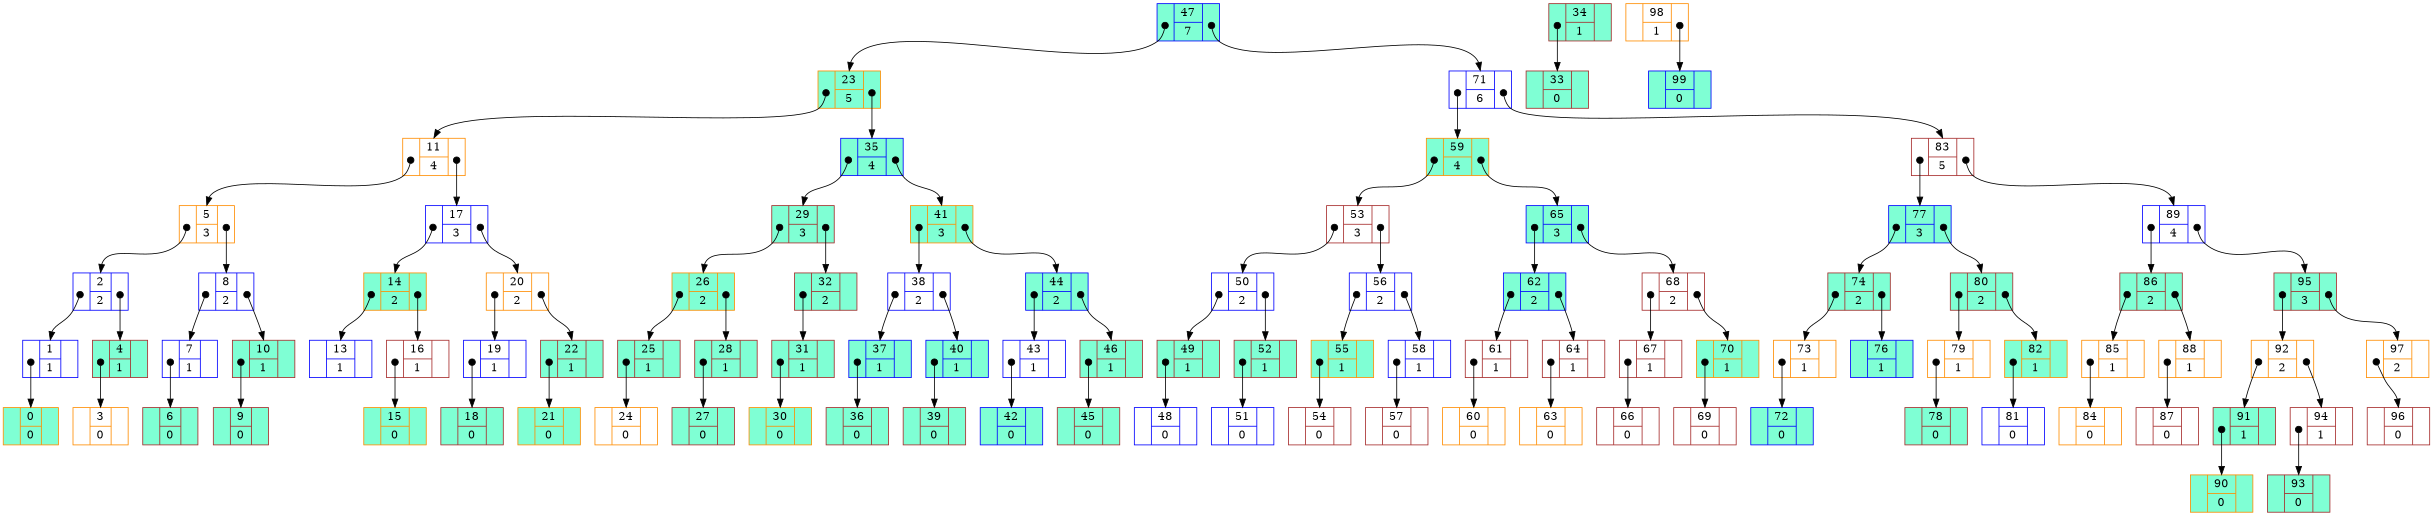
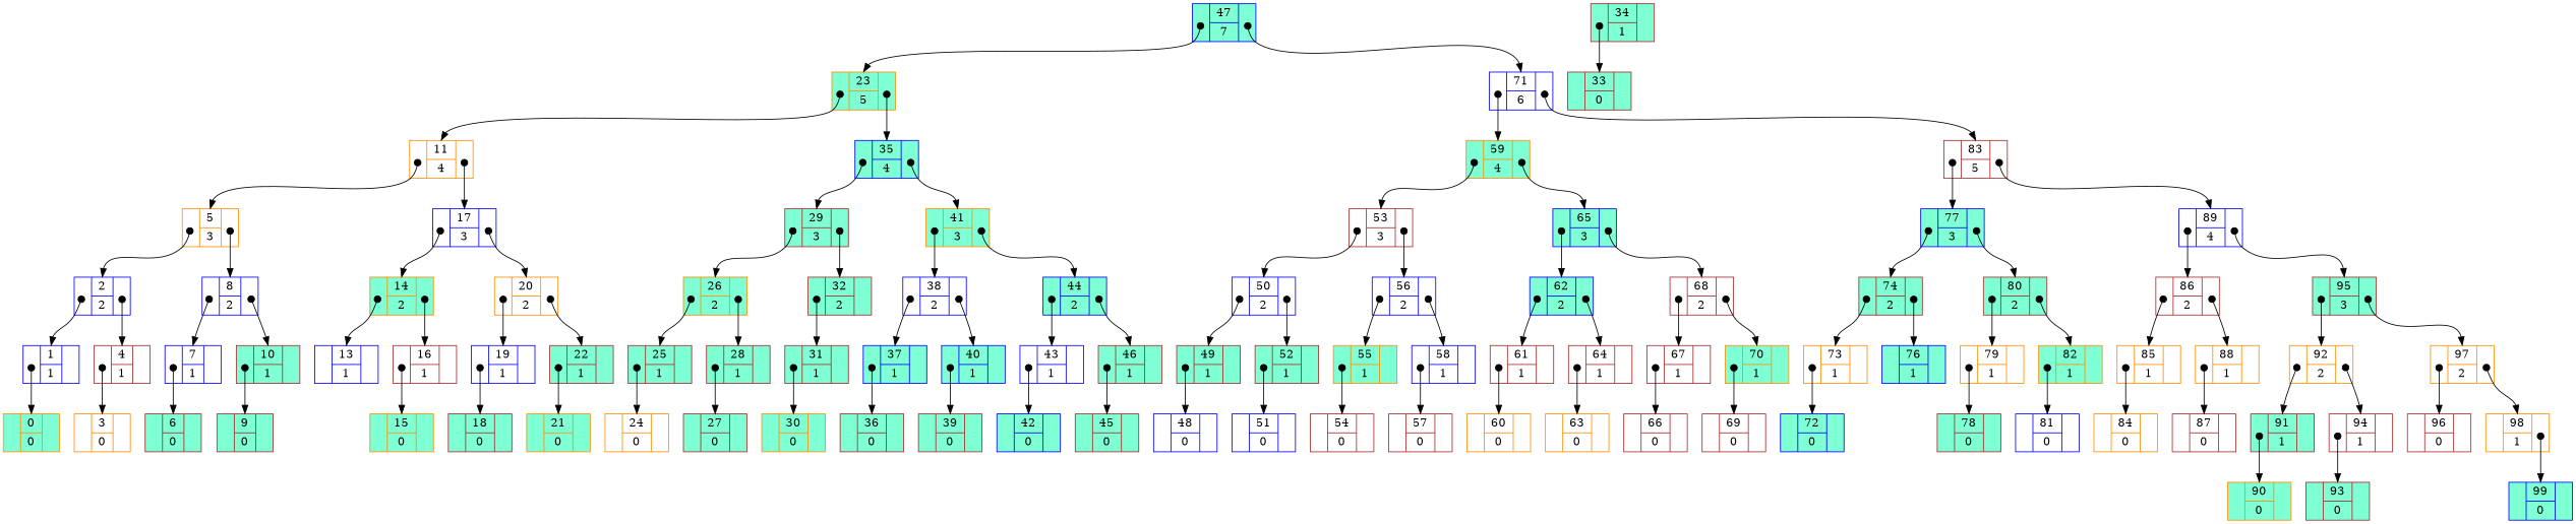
  digraph {
    node [color=brown fillcolor=aquamarine shape=record style=filled]
    edge [arrowtail=dot dir=both headport=value tailclip=false tailport="left:c"]
    n1 [color=blue height=.1 label="<left> |{ <value> 47 | <height> 7 }| <right>"]
    n2 [color=darkorange height=.1 label="<left> |{ <value> 23 | <height> 5 }| <right>"]
    n3 [color=blue fillcolor=white height=.1 label="<left> |{ <value> 71 | <height> 6 }| <right>"]
    n4 [color=darkorange fillcolor=white height=.1 label="<left> |{ <value> 11 | <height> 4 }| <right>"]
    n5 [color=blue height=.1 label="<left> |{ <value> 35 | <height> 4 }| <right>"]
    n6 [color=darkorange height=.1 label="<left> |{ <value> 59 | <height> 4 }| <right>"]
    n7 [fillcolor=white height=.1 label="<left> |{ <value> 83 | <height> 5 }| <right>"]
    n8 [color=darkorange fillcolor=white height=.1 label="<left> |{ <value> 5 | <height> 3 }| <right>"]
    n9 [color=blue fillcolor=white height=.1 label="<left> |{ <value> 17 | <height> 3 }| <right>"]
    n10 [height=.1 label="<left> |{ <value> 29 | <height> 3 }| <right>"]
    n11 [color=darkorange height=.1 label="<left> |{ <value> 41 | <height> 3 }| <right>"]
    n12 [color=blue fillcolor=white height=.1 label="<left> |{ <value> 2 | <height> 2 }| <right>"]
    n13 [color=blue fillcolor=white height=.1 label="<left> |{ <value> 8 | <height> 2 }| <right>"]
    n14 [color=darkorange height=.1 label="<left> |{ <value> 14 | <height> 2 }| <right>"]
    n15 [color=darkorange fillcolor=white height=.1 label="<left> |{ <value> 20 | <height> 2 }| <right>"]
    n16 [color=blue fillcolor=white height=.1 label="<left> |{ <value> 1 | <height> 1 }| <right>"]
-   n17 [height=.1 label="<left> |{ <value> 4 | <height> 1 }| <right>"]
+   n17 [fillcolor=white height=.1 label="<left> |{ <value> 4 | <height> 1 }| <right>"]
    n18 [color=blue fillcolor=white height=.1 label="<left> |{ <value> 7 | <height> 1 }| <right>"]
    n19 [height=.1 label="<left> |{ <value> 10 | <height> 1 }| <right>"]
    n20 [color=darkorange height=.1 label="<left> |{ <value> 0 | <height> 0 }| <right>"]
    n21 [color=darkorange fillcolor=white height=.1 label="<left> |{ <value> 3 | <height> 0 }| <right>"]
    n22 [height=.1 label="<left> |{ <value> 6 | <height> 0 }| <right>"]
    n23 [height=.1 label="<left> |{ <value> 9 | <height> 0 }| <right>"]
    n24 [color=blue fillcolor=white height=.1 label="<left> |{ <value> 13 | <height> 1 }| <right>"]
    n25 [fillcolor=white height=.1 label="<left> |{ <value> 16 | <height> 1 }| <right>"]
    n26 [color=blue fillcolor=white height=.1 label="<left> |{ <value> 19 | <height> 1 }| <right>"]
    n27 [height=.1 label="<left> |{ <value> 22 | <height> 1 }| <right>"]
    n28 [color=darkorange height=.1 label="<left> |{ <value> 15 | <height> 0 }| <right>"]
    n29 [height=.1 label="<left> |{ <value> 18 | <height> 0 }| <right>"]
    n30 [color=darkorange height=.1 label="<left> |{ <value> 21 | <height> 0 }| <right>"]
    n31 [color=darkorange height=.1 label="<left> |{ <value> 26 | <height> 2 }| <right>"]
    n32 [height=.1 label="<left> |{ <value> 32 | <height> 2 }| <right>"]
    n33 [color=blue fillcolor=white height=.1 label="<left> |{ <value> 38 | <height> 2 }| <right>"]
    n34 [color=blue height=.1 label="<left> |{ <value> 44 | <height> 2 }| <right>"]
    n35 [height=.1 label="<left> |{ <value> 25 | <height> 1 }| <right>"]
    n36 [height=.1 label="<left> |{ <value> 28 | <height> 1 }| <right>"]
    n37 [height=.1 label="<left> |{ <value> 31 | <height> 1 }| <right>"]
    n38 [color=darkorange fillcolor=white height=.1 label="<left> |{ <value> 24 | <height> 0 }| <right>"]
    n39 [height=.1 label="<left> |{ <value> 27 | <height> 0 }| <right>"]
    n40 [color=darkorange height=.1 label="<left> |{ <value> 30 | <height> 0 }| <right>"]
    n41 [height=.1 label="<left> |{ <value> 34 | <height> 1 }| <right>"]
    n42 [height=.1 label="<left> |{ <value> 33 | <height> 0 }| <right>"]
    n43 [color=blue height=.1 label="<left> |{ <value> 37 | <height> 1 }| <right>"]
    n44 [color=blue height=.1 label="<left> |{ <value> 40 | <height> 1 }| <right>"]
    n45 [color=blue fillcolor=white height=.1 label="<left> |{ <value> 43 | <height> 1 }| <right>"]
    n46 [height=.1 label="<left> |{ <value> 46 | <height> 1 }| <right>"]
    n47 [height=.1 label="<left> |{ <value> 36 | <height> 0 }| <right>"]
    n48 [height=.1 label="<left> |{ <value> 39 | <height> 0 }| <right>"]
    n49 [color=blue height=.1 label="<left> |{ <value> 42 | <height> 0 }| <right>"]
    n50 [height=.1 label="<left> |{ <value> 45 | <height> 0 }| <right>"]
    n51 [fillcolor=white height=.1 label="<left> |{ <value> 53 | <height> 3 }| <right>"]
    n52 [color=blue height=.1 label="<left> |{ <value> 65 | <height> 3 }| <right>"]
    n53 [color=blue height=.1 label="<left> |{ <value> 77 | <height> 3 }| <right>"]
    n54 [color=blue fillcolor=white height=.1 label="<left> |{ <value> 89 | <height> 4 }| <right>"]
    n55 [color=blue fillcolor=white height=.1 label="<left> |{ <value> 50 | <height> 2 }| <right>"]
    n56 [color=blue fillcolor=white height=.1 label="<left> |{ <value> 56 | <height> 2 }| <right>"]
    n57 [color=blue height=.1 label="<left> |{ <value> 62 | <height> 2 }| <right>"]
    n58 [fillcolor=white height=.1 label="<left> |{ <value> 68 | <height> 2 }| <right>"]
    n59 [height=.1 label="<left> |{ <value> 49 | <height> 1 }| <right>"]
    n60 [height=.1 label="<left> |{ <value> 52 | <height> 1 }| <right>"]
    n61 [color=darkorange height=.1 label="<left> |{ <value> 55 | <height> 1 }| <right>"]
    n62 [color=blue fillcolor=white height=.1 label="<left> |{ <value> 58 | <height> 1 }| <right>"]
    n63 [color=blue fillcolor=white height=.1 label="<left> |{ <value> 48 | <height> 0 }| <right>"]
    n64 [color=blue fillcolor=white height=.1 label="<left> |{ <value> 51 | <height> 0 }| <right>"]
    n65 [fillcolor=white height=.1 label="<left> |{ <value> 54 | <height> 0 }| <right>"]
    n66 [fillcolor=white height=.1 label="<left> |{ <value> 57 | <height> 0 }| <right>"]
    n67 [fillcolor=white height=.1 label="<left> |{ <value> 61 | <height> 1 }| <right>"]
    n68 [fillcolor=white height=.1 label="<left> |{ <value> 64 | <height> 1 }| <right>"]
    n69 [fillcolor=white height=.1 label="<left> |{ <value> 67 | <height> 1 }| <right>"]
    n70 [color=darkorange height=.1 label="<left> |{ <value> 70 | <height> 1 }| <right>"]
    n71 [color=darkorange fillcolor=white height=.1 label="<left> |{ <value> 60 | <height> 0 }| <right>"]
    n72 [color=darkorange fillcolor=white height=.1 label="<left> |{ <value> 63 | <height> 0 }| <right>"]
    n73 [fillcolor=white height=.1 label="<left> |{ <value> 66 | <height> 0 }| <right>"]
    n74 [fillcolor=white height=.1 label="<left> |{ <value> 69 | <height> 0 }| <right>"]
    n75 [height=.1 label="<left> |{ <value> 74 | <height> 2 }| <right>"]
    n76 [height=.1 label="<left> |{ <value> 80 | <height> 2 }| <right>"]
-   n77 [height=.1 label="<left> |{ <value> 86 | <height> 2 }| <right>"]
+   n77 [fillcolor=white height=.1 label="<left> |{ <value> 86 | <height> 2 }| <right>"]
    n78 [height=.1 label="<left> |{ <value> 95 | <height> 3 }| <right>"]
    n79 [color=darkorange fillcolor=white height=.1 label="<left> |{ <value> 73 | <height> 1 }| <right>"]
    n80 [color=blue height=.1 label="<left> |{ <value> 76 | <height> 1 }| <right>"]
    n81 [color=darkorange fillcolor=white height=.1 label="<left> |{ <value> 79 | <height> 1 }| <right>"]
    n82 [color=darkorange height=.1 label="<left> |{ <value> 82 | <height> 1 }| <right>"]
    n83 [color=blue height=.1 label="<left> |{ <value> 72 | <height> 0 }| <right>"]
    n84 [height=.1 label="<left> |{ <value> 78 | <height> 0 }| <right>"]
    n85 [color=blue fillcolor=white height=.1 label="<left> |{ <value> 81 | <height> 0 }| <right>"]
    n86 [color=darkorange fillcolor=white height=.1 label="<left> |{ <value> 85 | <height> 1 }| <right>"]
    n87 [color=darkorange fillcolor=white height=.1 label="<left> |{ <value> 88 | <height> 1 }| <right>"]
    n88 [color=darkorange fillcolor=white height=.1 label="<left> |{ <value> 92 | <height> 2 }| <right>"]
    n89 [color=darkorange fillcolor=white height=.1 label="<left> |{ <value> 97 | <height> 2 }| <right>"]
    n90 [color=darkorange fillcolor=white height=.1 label="<left> |{ <value> 84 | <height> 0 }| <right>"]
    n91 [fillcolor=white height=.1 label="<left> |{ <value> 87 | <height> 0 }| <right>"]
    n92 [height=.1 label="<left> |{ <value> 91 | <height> 1 }| <right>"]
    n93 [fillcolor=white height=.1 label="<left> |{ <value> 94 | <height> 1 }| <right>"]
    n94 [fillcolor=white height=.1 label="<left> |{ <value> 96 | <height> 0 }| <right>"]
    n95 [color=darkorange fillcolor=white height=.1 label="<left> |{ <value> 98 | <height> 1 }| <right>"]
    n96 [color=darkorange height=.1 label="<left> |{ <value> 90 | <height> 0 }| <right>"]
    n97 [height=.1 label="<left> |{ <value> 93 | <height> 0 }| <right>"]
    n98 [color=blue height=.1 label="<left> |{ <value> 99 | <height> 0 }| <right>"]
    n1 -> n2
    n1 -> n3 [tailport="right:c"]
    n2 -> n4
    n2 -> n5 [tailport="right:c"]
    n3 -> n6
    n3 -> n7 [tailport="right:c"]
    n4 -> n8
    n4 -> n9 [tailport="right:c"]
    n5 -> n10
    n5 -> n11 [tailport="right:c"]
    n6 -> n51
    n6 -> n52 [tailport="right:c"]
    n7 -> n53
    n7 -> n54 [tailport="right:c"]
    n8 -> n12
    n8 -> n13 [tailport="right:c"]
    n9 -> n14
    n9 -> n15 [tailport="right:c"]
    n10 -> n31
    n10 -> n32 [tailport="right:c"]
    n11 -> n33
    n11 -> n34 [tailport="right:c"]
    n12 -> n16
    n12 -> n17 [tailport="right:c"]
    n13 -> n18
    n13 -> n19 [tailport="right:c"]
    n14 -> n24
    n14 -> n25 [tailport="right:c"]
    n15 -> n26
    n15 -> n27 [tailport="right:c"]
    n16 -> n20
    n17 -> n21
    n18 -> n22
    n19 -> n23
    n25 -> n28
    n26 -> n29
    n27 -> n30
    n31 -> n35
    n31 -> n36 [tailport="right:c"]
    n32 -> n37
    n33 -> n43
    n33 -> n44 [tailport="right:c"]
    n34 -> n45
    n34 -> n46 [tailport="right:c"]
    n35 -> n38
    n36 -> n39
    n37 -> n40
    n41 -> n42
    n43 -> n47
    n44 -> n48
    n45 -> n49
    n46 -> n50
    n51 -> n55
    n51 -> n56 [tailport="right:c"]
    n52 -> n57
    n52 -> n58 [tailport="right:c"]
    n53 -> n75
    n53 -> n76 [tailport="right:c"]
    n54 -> n77
    n54 -> n78 [tailport="right:c"]
    n55 -> n59
    n55 -> n60 [tailport="right:c"]
    n56 -> n61
    n56 -> n62 [tailport="right:c"]
    n57 -> n67
    n57 -> n68 [tailport="right:c"]
    n58 -> n69
    n58 -> n70 [tailport="right:c"]
    n59 -> n63
    n60 -> n64
    n61 -> n65
    n62 -> n66
    n67 -> n71
    n68 -> n72
    n69 -> n73
    n70 -> n74
    n75 -> n79
    n75 -> n80 [tailport="right:c"]
    n76 -> n81
    n76 -> n82 [tailport="right:c"]
    n77 -> n86
    n77 -> n87 [tailport="right:c"]
    n78 -> n88
    n78 -> n89 [tailport="right:c"]
    n79 -> n83
    n81 -> n84
    n82 -> n85
    n86 -> n90
    n87 -> n91
    n88 -> n92
    n88 -> n93 [tailport="right:c"]
    n89 -> n94
+   n89 -> n95 [tailport="right:c"]
    n92 -> n96
    n93 -> n97
    n95 -> n98 [tailport="right:c"]
  }
